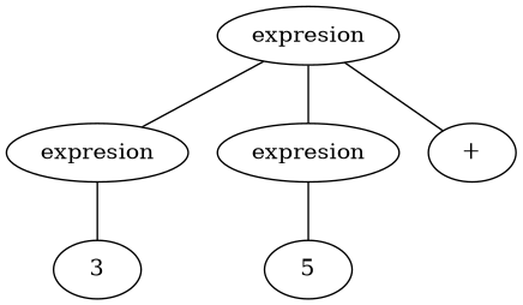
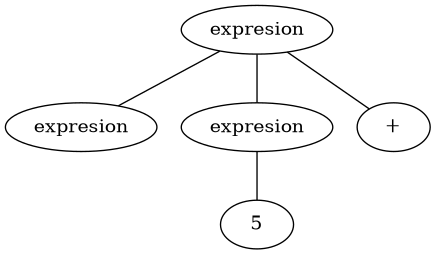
  graph {
    ordering=out
-   n1 [label=3]
    n2 [label=expresion]
    n3 [label=5]
    n4 [label=expresion]
    n5 [label="+"]
    n6 [label=expresion]
-   n2 -- n1
    n4 -- n3
    n6 -- n2
    n6 -- n4
    n6 -- n5
  }
